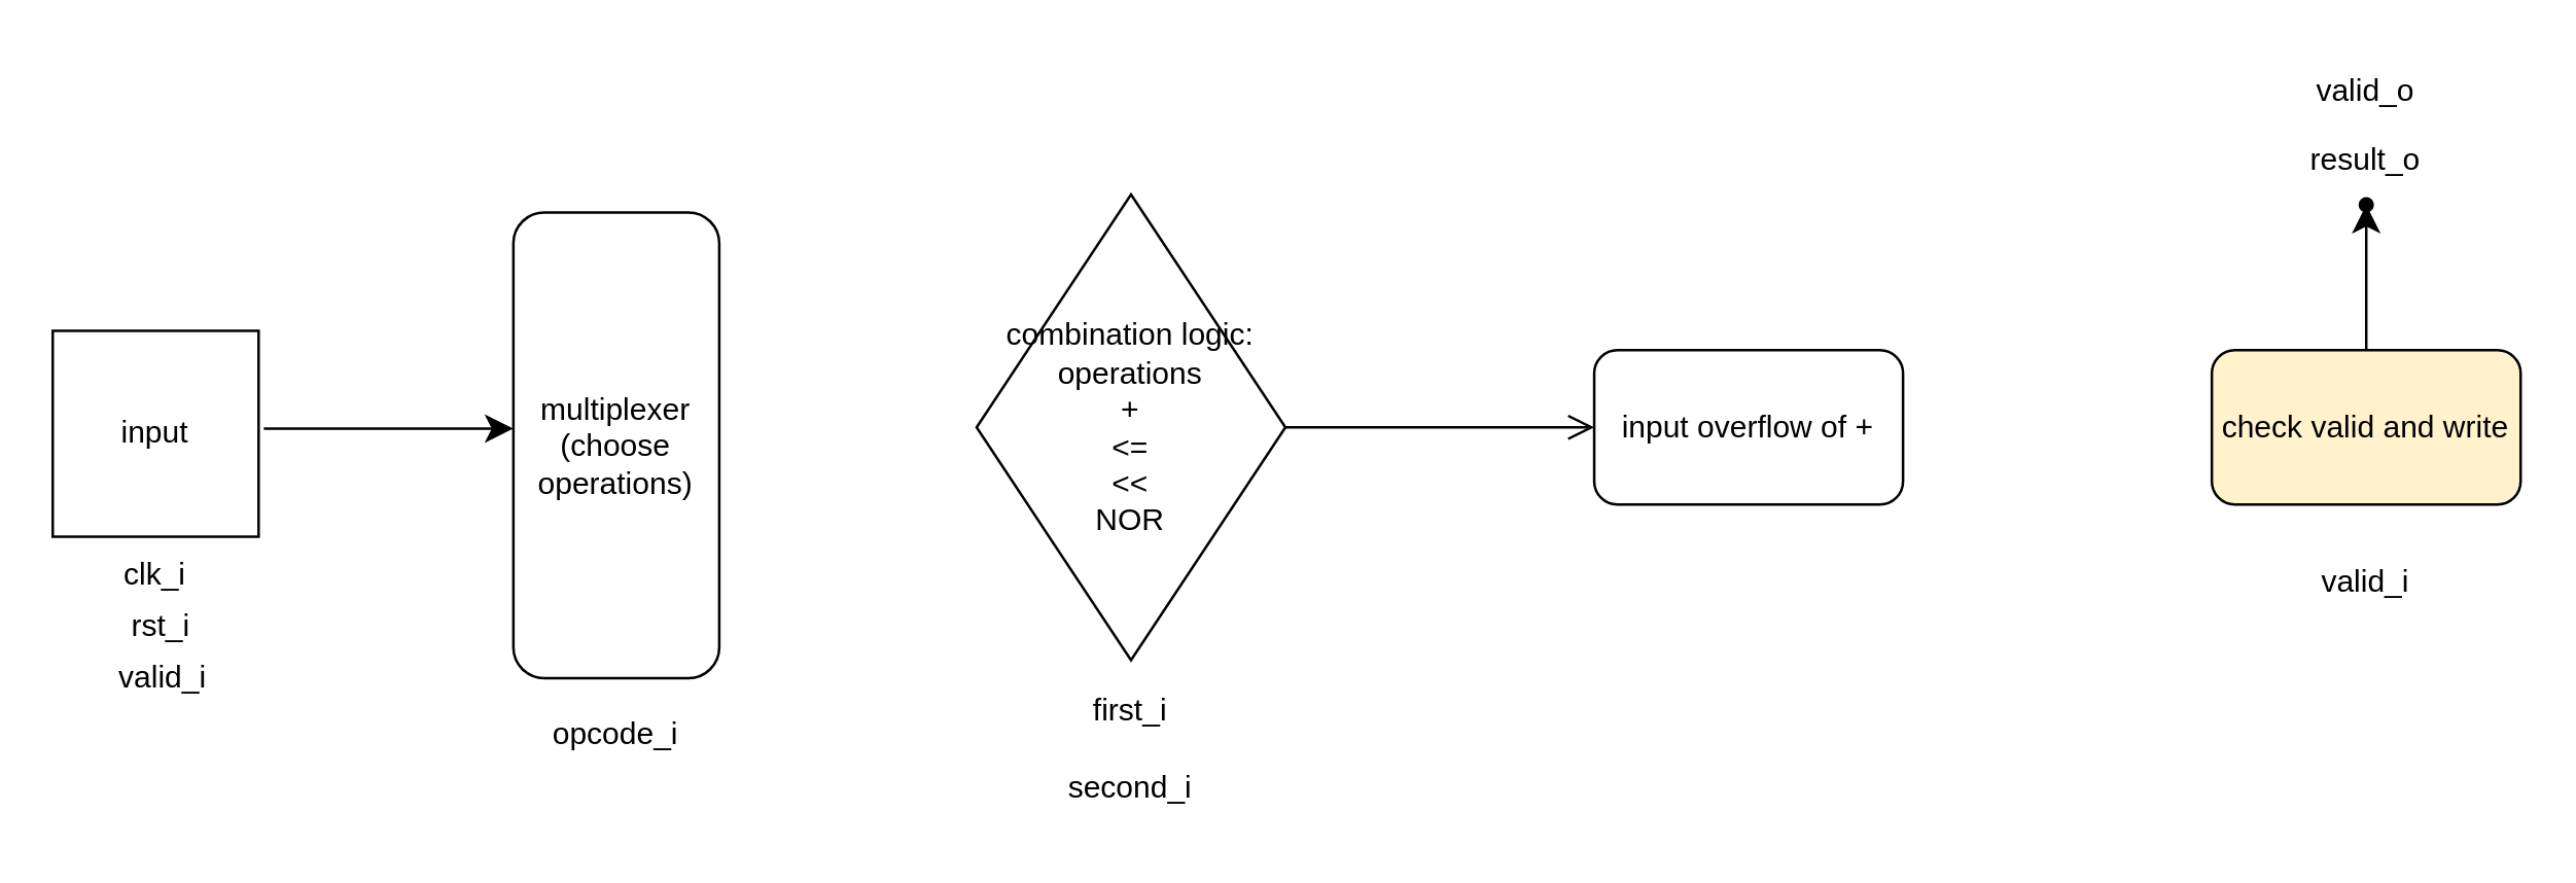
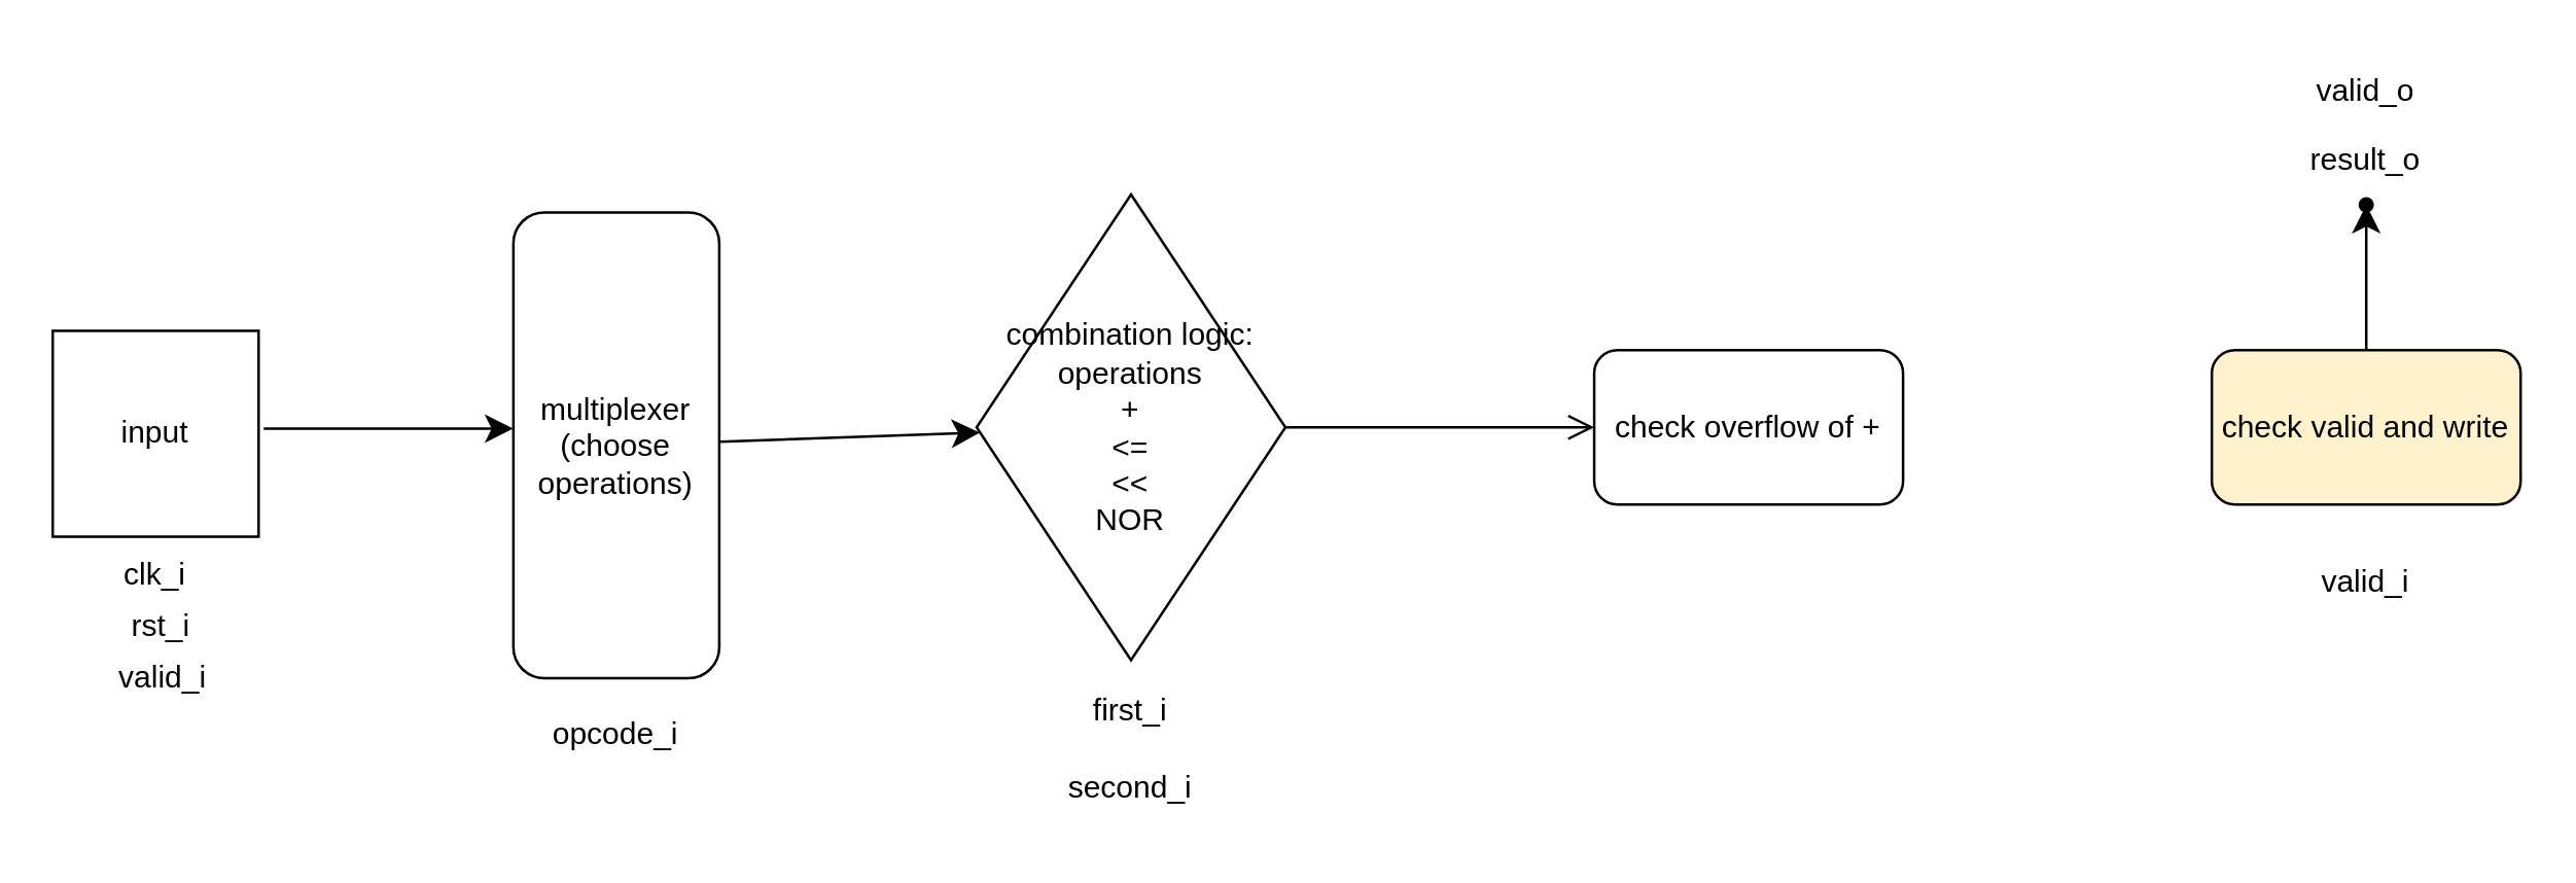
  <mxCell id="0" />
  <mxCell id="1" parent="0" />
  <mxCell id="2" value="input" style="whiteSpace=wrap;html=1;aspect=fixed;" vertex="1" parent="1"><mxGeometry x="20" y="128" width="80" height="80" as="geometry" /></mxCell>
  <mxCell id="3" value="" style="endArrow=classic;html=1;rounded=0;fontSize=12;startSize=8;endSize=8;curved=1;" edge="1" parent="1"><mxGeometry width="50" height="50" relative="1" as="geometry"><mxPoint x="102" y="166" as="sourcePoint" /><mxPoint x="199" y="166" as="targetPoint" /></mxGeometry></mxCell>
  <mxCell id="4" value="clk_i" style="text;html=1;align=center;verticalAlign=middle;whiteSpace=wrap;rounded=0;" vertex="1" parent="1"><mxGeometry x="30" y="208" width="60" height="30" as="geometry" /></mxCell>
  <mxCell id="5" value="rst_i" style="text;strokeColor=none;fillColor=none;align=left;verticalAlign=middle;spacingLeft=4;spacingRight=4;overflow=hidden;points=[[0,0.5],[1,0.5]];portConstraint=eastwest;rotatable=0;whiteSpace=wrap;html=1;" vertex="1" parent="1"><mxGeometry x="45" y="228" width="80" height="30" as="geometry" /></mxCell>
  <mxCell id="6" value="valid_i" style="text;strokeColor=none;fillColor=none;align=left;verticalAlign=middle;spacingLeft=4;spacingRight=4;overflow=hidden;points=[[0,0.5],[1,0.5]];portConstraint=eastwest;rotatable=0;whiteSpace=wrap;html=1;" vertex="1" parent="1"><mxGeometry x="40" y="248" width="80" height="30" as="geometry" /></mxCell>
+ <mxCell id="7" value="" style="edgeStyle=none;curved=1;rounded=0;orthogonalLoop=1;jettySize=auto;html=1;fontSize=12;startSize=8;endSize=8;" edge="1" parent="1" source="8" target="11"><mxGeometry relative="1" as="geometry" /></mxCell>
  <mxCell id="8" value="multiplexer&lt;div&gt;(choose operations)&lt;/div&gt;" style="rounded=1;whiteSpace=wrap;html=1;" vertex="1" parent="1"><mxGeometry x="199" y="82" width="80" height="181" as="geometry" /></mxCell>
  <mxCell id="9" value="opcode_i" style="text;html=1;align=center;verticalAlign=middle;whiteSpace=wrap;rounded=0;" vertex="1" parent="1"><mxGeometry x="209" y="270" width="60" height="30" as="geometry" /></mxCell>
  <mxCell id="10" value="" style="edgeStyle=none;curved=1;rounded=0;orthogonalLoop=1;jettySize=auto;html=1;fontSize=12;startSize=8;endSize=8;endArrow=open;" edge="1" parent="1" source="11" target="14"><mxGeometry relative="1" as="geometry" /></mxCell>
  <mxCell id="11" value="combination logic:&lt;div&gt;operations&lt;/div&gt;&lt;div&gt;+&lt;/div&gt;&lt;div&gt;&amp;lt;=&lt;/div&gt;&lt;div&gt;&amp;lt;&amp;lt;&lt;/div&gt;&lt;div&gt;NOR&lt;/div&gt;" style="rhombus;whiteSpace=wrap;html=1;" vertex="1" parent="1"><mxGeometry x="379" y="75" width="120" height="181" as="geometry" /></mxCell>
  <mxCell id="12" value="first_i" style="text;html=1;align=center;verticalAlign=middle;whiteSpace=wrap;rounded=0;" vertex="1" parent="1"><mxGeometry x="409" y="261" width="60" height="30" as="geometry" /></mxCell>
  <mxCell id="13" value="second_i" style="text;html=1;align=center;verticalAlign=middle;whiteSpace=wrap;rounded=0;" vertex="1" parent="1"><mxGeometry x="409" y="291" width="60" height="30" as="geometry" /></mxCell>
- <mxCell id="14" value="input overflow of +" style="whiteSpace=wrap;html=1;rounded=1;" vertex="1" parent="1"><mxGeometry x="619" y="135.5" width="120" height="60" as="geometry" /></mxCell>
+ <mxCell id="14" value="check overflow of +" style="whiteSpace=wrap;html=1;rounded=1;" vertex="1" parent="1"><mxGeometry x="619" y="135.5" width="120" height="60" as="geometry" /></mxCell>
  <mxCell id="15" value="valid_i" style="text;html=1;align=center;verticalAlign=middle;whiteSpace=wrap;rounded=0;" vertex="1" parent="1"><mxGeometry x="889" y="211" width="60" height="30" as="geometry" /></mxCell>
  <mxCell id="16" value="" style="edgeStyle=none;curved=1;rounded=0;orthogonalLoop=1;jettySize=auto;html=1;fontSize=12;startSize=8;endSize=8;" edge="1" parent="1" source="17" target="18"><mxGeometry relative="1" as="geometry" /></mxCell>
  <mxCell id="17" value="check valid and write" style="whiteSpace=wrap;html=1;rounded=1;fillColor=#fff2cc;" vertex="1" parent="1"><mxGeometry x="859" y="135.5" width="120" height="60" as="geometry" /></mxCell>
  <mxCell id="18" value="" style="shape=waypoint;sketch=0;size=6;pointerEvents=1;points=[];fillColor=default;resizable=0;rotatable=0;perimeter=centerPerimeter;snapToPoint=1;rounded=1;" vertex="1" parent="1"><mxGeometry x="909" y="69" width="20" height="20" as="geometry" /></mxCell>
  <mxCell id="19" value="result_o" style="text;html=1;align=center;verticalAlign=middle;whiteSpace=wrap;rounded=0;" vertex="1" parent="1"><mxGeometry x="889" y="47" width="60" height="30" as="geometry" /></mxCell>
  <mxCell id="20" value="valid_o" style="text;html=1;align=center;verticalAlign=middle;whiteSpace=wrap;rounded=0;" vertex="1" parent="1"><mxGeometry x="889" y="20" width="60" height="30" as="geometry" /></mxCell>
